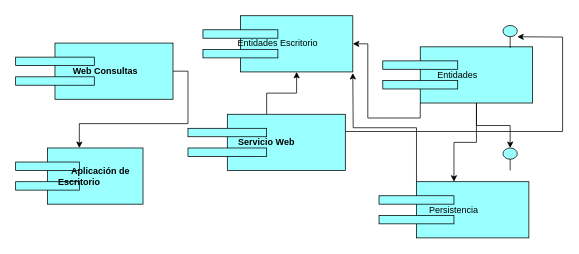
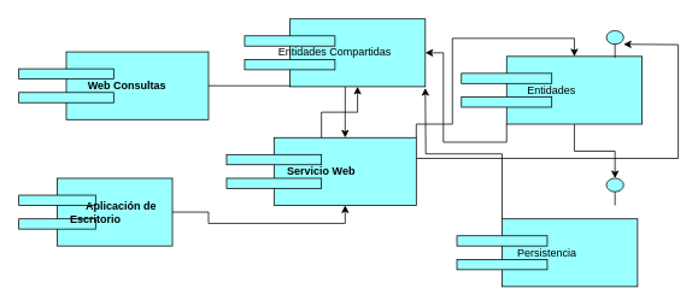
  <mxCell id="0" />
  <mxCell id="1" parent="0" />
- <mxCell id="2" style="edgeStyle=orthogonalEdgeStyle;rounded=0;orthogonalLoop=1;jettySize=auto;html=1;exitX=1;exitY=0.5;exitDx=0;exitDy=0;exitPerimeter=0;" edge="1" parent="1" source="3" target="5"><mxGeometry relative="1" as="geometry" /></mxCell>
+ <mxCell id="2" style="edgeStyle=orthogonalEdgeStyle;rounded=0;orthogonalLoop=1;jettySize=auto;html=1;exitX=1;exitY=0.5;exitDx=0;exitDy=0;exitPerimeter=0;entryX=0.625;entryY=0;entryDx=0;entryDy=0;entryPerimeter=0;" edge="1" parent="1" source="3" target="9"><mxGeometry relative="1" as="geometry" /></mxCell>
  <mxCell id="3" value="&lt;b&gt;&amp;nbsp; &amp;nbsp; &amp;nbsp; &amp;nbsp; &amp;nbsp;Web Consultas&lt;/b&gt;" style="html=1;outlineConnect=0;whiteSpace=wrap;fillColor=#99ffff;shape=mxgraph.archimate3.component;" vertex="1" parent="1"><mxGeometry x="20" y="57" width="210" height="75" as="geometry" /></mxCell>
+ <mxCell id="4" style="edgeStyle=orthogonalEdgeStyle;rounded=0;orthogonalLoop=1;jettySize=auto;html=1;exitX=1;exitY=0.5;exitDx=0;exitDy=0;exitPerimeter=0;entryX=0.625;entryY=1;entryDx=0;entryDy=0;entryPerimeter=0;" edge="1" parent="1" source="5" target="9"><mxGeometry relative="1" as="geometry"><Array as="points"><mxPoint x="230" y="247" /><mxPoint x="381" y="247" /></Array></mxGeometry></mxCell>
  <mxCell id="5" value="&lt;b&gt;&amp;nbsp; &amp;nbsp; &amp;nbsp; &amp;nbsp; &amp;nbsp; &amp;nbsp; &amp;nbsp; &amp;nbsp; &amp;nbsp;Aplicación de Escritorio&lt;/b&gt;" style="html=1;outlineConnect=0;whiteSpace=wrap;fillColor=#99ffff;shape=mxgraph.archimate3.component;" vertex="1" parent="1"><mxGeometry x="20" y="197" width="170" height="75" as="geometry" /></mxCell>
  <mxCell id="6" style="edgeStyle=orthogonalEdgeStyle;rounded=0;orthogonalLoop=1;jettySize=auto;html=1;" edge="1" parent="1" source="9" target="17"><mxGeometry relative="1" as="geometry"><Array as="points"><mxPoint x="750" y="175" /><mxPoint x="750" y="49" /></Array></mxGeometry></mxCell>
+ <mxCell id="7" style="edgeStyle=orthogonalEdgeStyle;rounded=0;orthogonalLoop=1;jettySize=auto;html=1;exitX=1;exitY=0;exitDx=0;exitDy=0;exitPerimeter=0;entryX=0.625;entryY=0;entryDx=0;entryDy=0;entryPerimeter=0;" edge="1" parent="1" source="9" target="13"><mxGeometry relative="1" as="geometry"><Array as="points"><mxPoint x="500" y="137" /><mxPoint x="500" y="42" /><mxPoint x="635" y="42" /></Array></mxGeometry></mxCell>
  <mxCell id="8" style="edgeStyle=orthogonalEdgeStyle;rounded=0;orthogonalLoop=1;jettySize=auto;html=1;entryX=0.625;entryY=1;entryDx=0;entryDy=0;entryPerimeter=0;" edge="1" parent="1" source="9" target="16"><mxGeometry relative="1" as="geometry" /></mxCell>
  <mxCell id="9" value="&lt;b&gt;Servicio Web&lt;/b&gt;" style="html=1;outlineConnect=0;whiteSpace=wrap;fillColor=#99ffff;shape=mxgraph.archimate3.component;" vertex="1" parent="1"><mxGeometry x="250" y="152" width="210" height="75" as="geometry" /></mxCell>
  <mxCell id="10" style="edgeStyle=orthogonalEdgeStyle;rounded=0;orthogonalLoop=1;jettySize=auto;html=1;exitX=0.625;exitY=1;exitDx=0;exitDy=0;exitPerimeter=0;entryX=1;entryY=0.5;entryDx=0;entryDy=0;entryPerimeter=0;" edge="1" parent="1" source="13" target="18"><mxGeometry relative="1" as="geometry" /></mxCell>
  <mxCell id="11" style="edgeStyle=orthogonalEdgeStyle;rounded=0;orthogonalLoop=1;jettySize=auto;html=1;exitX=0.25;exitY=1;exitDx=0;exitDy=0;exitPerimeter=0;" edge="1" parent="1" source="13" target="16"><mxGeometry relative="1" as="geometry" /></mxCell>
- <mxCell id="12" style="edgeStyle=orthogonalEdgeStyle;rounded=0;orthogonalLoop=1;jettySize=auto;html=1;exitX=0.625;exitY=1;exitDx=0;exitDy=0;exitPerimeter=0;" edge="1" parent="1" source="13" target="15"><mxGeometry relative="1" as="geometry" /></mxCell>
  <mxCell id="13" value="Entidades" style="html=1;outlineConnect=0;whiteSpace=wrap;fillColor=#99ffff;shape=mxgraph.archimate3.component;" vertex="1" parent="1"><mxGeometry x="510" y="62" width="200" height="75" as="geometry" /></mxCell>
  <mxCell id="14" style="edgeStyle=orthogonalEdgeStyle;rounded=0;orthogonalLoop=1;jettySize=auto;html=1;exitX=0.25;exitY=0;exitDx=0;exitDy=0;exitPerimeter=0;" edge="1" parent="1" source="15"><mxGeometry relative="1" as="geometry"><mxPoint x="470" y="97" as="targetPoint" /></mxGeometry></mxCell>
  <mxCell id="15" value="Persistencia" style="html=1;outlineConnect=0;whiteSpace=wrap;fillColor=#99ffff;shape=mxgraph.archimate3.component;" vertex="1" parent="1"><mxGeometry x="505" y="242" width="200" height="75" as="geometry" /></mxCell>
- <mxCell id="16" value="Entidades Escritorio" style="html=1;outlineConnect=0;whiteSpace=wrap;fillColor=#99ffff;shape=mxgraph.archimate3.component;" vertex="1" parent="1"><mxGeometry x="270" y="20.5" width="200" height="75" as="geometry" /></mxCell>
+ <mxCell id="16" value="Entidades Compartidas" style="html=1;outlineConnect=0;whiteSpace=wrap;fillColor=#99ffff;shape=mxgraph.archimate3.component;" vertex="1" parent="1"><mxGeometry x="270" y="20.5" width="200" height="75" as="geometry" /></mxCell>
  <mxCell id="17" value="" style="html=1;outlineConnect=0;whiteSpace=wrap;fillColor=#99ffff;shape=mxgraph.archimate3.interface;rotation=-90;" vertex="1" parent="1"><mxGeometry x="665" y="39" width="30" height="19" as="geometry" /></mxCell>
  <mxCell id="18" value="" style="html=1;outlineConnect=0;whiteSpace=wrap;fillColor=#99ffff;shape=mxgraph.archimate3.interface;rotation=-90;" vertex="1" parent="1"><mxGeometry x="665" y="202.5" width="30" height="19" as="geometry" /></mxCell>
